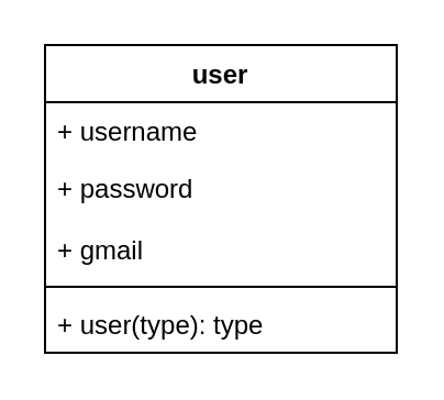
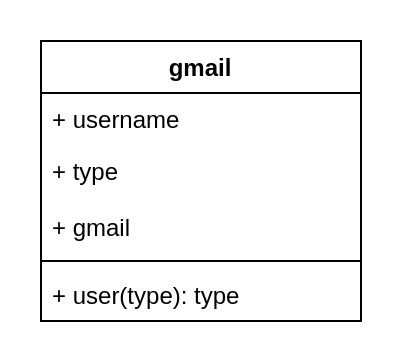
  <mxCell id="0" />
  <mxCell id="1" parent="0" />
- <mxCell id="2" value="user" style="swimlane;fontStyle=1;align=center;verticalAlign=top;childLayout=stackLayout;horizontal=1;startSize=26;horizontalStack=0;resizeParent=1;resizeParentMax=0;resizeLast=0;collapsible=1;marginBottom=0;" vertex="1" parent="1"><mxGeometry x="20" y="20" width="160" height="140" as="geometry" /></mxCell>
+ <mxCell id="2" value="gmail" style="swimlane;fontStyle=1;align=center;verticalAlign=top;childLayout=stackLayout;horizontal=1;startSize=26;horizontalStack=0;resizeParent=1;resizeParentMax=0;resizeLast=0;collapsible=1;marginBottom=0;" vertex="1" parent="1"><mxGeometry x="20" y="20" width="160" height="140" as="geometry" /></mxCell>
  <mxCell id="3" value="+ username" style="text;strokeColor=none;fillColor=none;align=left;verticalAlign=top;spacingLeft=4;spacingRight=4;overflow=hidden;rotatable=0;points=[[0,0.5],[1,0.5]];portConstraint=eastwest;" vertex="1" parent="2"><mxGeometry y="26" width="160" height="26" as="geometry" /></mxCell>
- <mxCell id="4" value="+ password" style="text;strokeColor=none;fillColor=none;align=left;verticalAlign=top;spacingLeft=4;spacingRight=4;overflow=hidden;rotatable=0;points=[[0,0.5],[1,0.5]];portConstraint=eastwest;" vertex="1" parent="2"><mxGeometry y="52" width="160" height="28" as="geometry" /></mxCell>
+ <mxCell id="4" value="+ type" style="text;strokeColor=none;fillColor=none;align=left;verticalAlign=top;spacingLeft=4;spacingRight=4;overflow=hidden;rotatable=0;points=[[0,0.5],[1,0.5]];portConstraint=eastwest;" vertex="1" parent="2"><mxGeometry y="52" width="160" height="28" as="geometry" /></mxCell>
  <mxCell id="5" value="+ gmail" style="text;strokeColor=none;fillColor=none;align=left;verticalAlign=top;spacingLeft=4;spacingRight=4;overflow=hidden;rotatable=0;points=[[0,0.5],[1,0.5]];portConstraint=eastwest;" vertex="1" parent="2"><mxGeometry y="80" width="160" height="26" as="geometry" /></mxCell>
  <mxCell id="6" value="" style="line;strokeWidth=1;fillColor=none;align=left;verticalAlign=middle;spacingTop=-1;spacingLeft=3;spacingRight=3;rotatable=0;labelPosition=right;points=[];portConstraint=eastwest;" vertex="1" parent="2"><mxGeometry y="106" width="160" height="8" as="geometry" /></mxCell>
  <mxCell id="7" value="+ user(type): type" style="text;strokeColor=none;fillColor=none;align=left;verticalAlign=top;spacingLeft=4;spacingRight=4;overflow=hidden;rotatable=0;points=[[0,0.5],[1,0.5]];portConstraint=eastwest;" vertex="1" parent="2"><mxGeometry y="114" width="160" height="26" as="geometry" /></mxCell>
